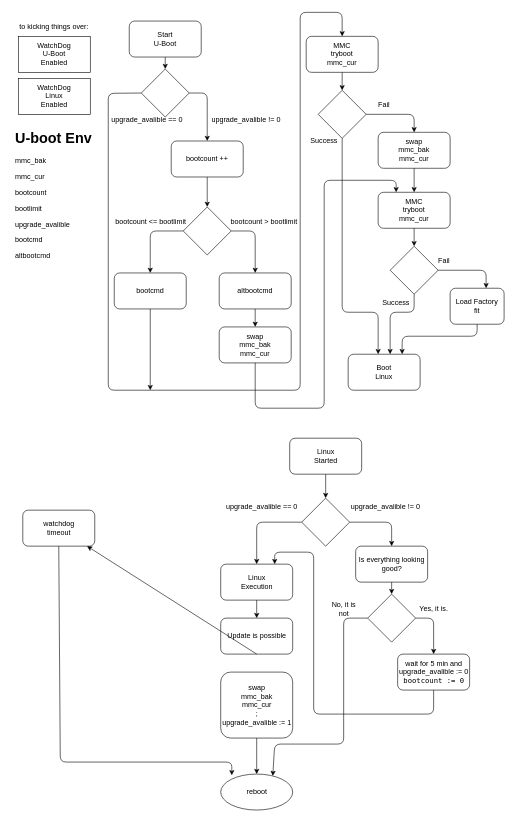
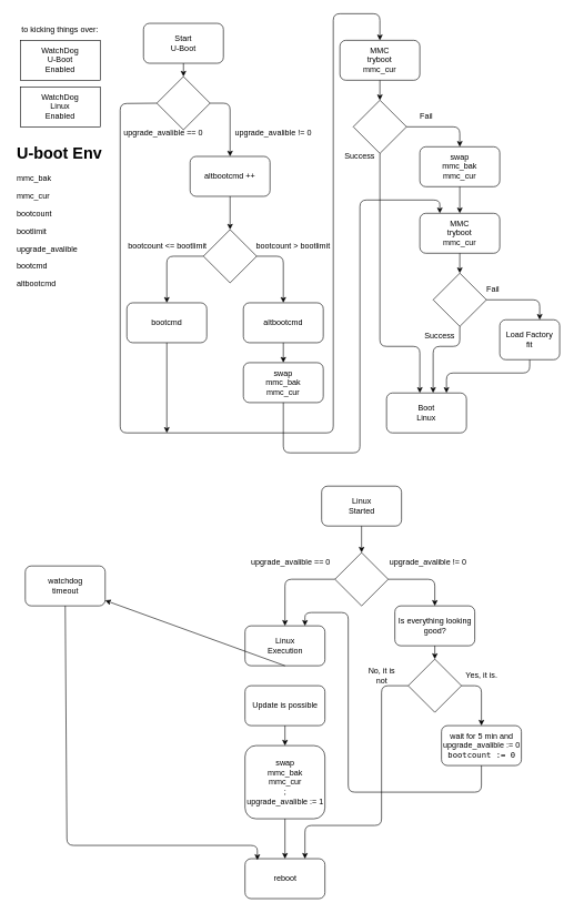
  <mxCell id="0" />
  <mxCell id="1" parent="0" />
  <mxCell id="2" value="WatchDog&lt;br&gt;U-Boot&lt;br&gt;Enabled" style="rounded=0;whiteSpace=wrap;html=1;" vertex="1" parent="1"><mxGeometry x="30" y="60" width="120" height="60" as="geometry" /></mxCell>
  <mxCell id="3" value="WatchDog&lt;br&gt;Linux&lt;br&gt;Enabled" style="rounded=0;whiteSpace=wrap;html=1;" vertex="1" parent="1"><mxGeometry x="30" y="130" width="120" height="60" as="geometry" /></mxCell>
  <mxCell id="4" value="MMC&lt;br&gt;tryboot&lt;br&gt;mmc_cur" style="rounded=1;whiteSpace=wrap;html=1;" vertex="1" parent="1"><mxGeometry x="510" y="60" width="120" height="60" as="geometry" /></mxCell>
  <mxCell id="5" value="&lt;h1&gt;U-boot Env&lt;/h1&gt;&lt;p&gt;mmc_bak&lt;br&gt;&lt;/p&gt;&lt;p&gt;mmc_cur&lt;br&gt;&lt;/p&gt;&lt;p&gt;bootcount&lt;/p&gt;&lt;p&gt;bootlimit&lt;/p&gt;&lt;p&gt;upgrade_avalible&lt;/p&gt;&lt;p&gt;bootcmd&lt;/p&gt;&lt;p&gt;altbootcmd&lt;/p&gt;" style="text;html=1;strokeColor=none;fillColor=none;spacing=5;spacingTop=-20;whiteSpace=wrap;overflow=hidden;rounded=0;" vertex="1" parent="1"><mxGeometry y="210" width="150" height="280" as="geometry" x="20" /></mxCell>
  <mxCell id="6" value="" style="rhombus;whiteSpace=wrap;html=1;" vertex="1" parent="1"><mxGeometry x="530" y="150" width="80" height="80" as="geometry" /></mxCell>
  <mxCell id="7" value="swap&lt;br&gt;&lt;span style=&quot;text-align: left;&quot;&gt;mmc_bak&lt;br&gt;&lt;/span&gt;&lt;span style=&quot;text-align: left;&quot;&gt;mmc_cur&lt;/span&gt;&lt;span style=&quot;text-align: left;&quot;&gt;&lt;br&gt;&lt;/span&gt;" style="rounded=1;whiteSpace=wrap;html=1;" vertex="1" parent="1"><mxGeometry x="630" y="220" width="120" height="60" as="geometry" /></mxCell>
  <mxCell id="8" value="" style="endArrow=classic;html=1;entryX=0.5;entryY=0;entryDx=0;entryDy=0;exitX=0.5;exitY=1;exitDx=0;exitDy=0;" edge="1" parent="1" source="4" target="6"><mxGeometry width="50" height="50" relative="1" as="geometry"><mxPoint x="600" y="220" as="sourcePoint" /><mxPoint x="650" y="170" as="targetPoint" /></mxGeometry></mxCell>
  <mxCell id="9" value="" style="endArrow=classic;html=1;entryX=0.5;entryY=0;entryDx=0;entryDy=0;exitX=1;exitY=0.5;exitDx=0;exitDy=0;" edge="1" parent="1" source="6" target="7"><mxGeometry width="50" height="50" relative="1" as="geometry"><mxPoint x="620" y="280" as="sourcePoint" /><mxPoint x="670" y="230" as="targetPoint" /><Array as="points"><mxPoint x="690" y="190" /></Array></mxGeometry></mxCell>
  <mxCell id="10" value="Fail" style="text;html=1;strokeColor=none;fillColor=none;align=center;verticalAlign=middle;whiteSpace=wrap;rounded=0;" vertex="1" parent="1"><mxGeometry x="610" y="160" width="60" height="30" as="geometry" /></mxCell>
  <mxCell id="11" value="Load Factory&lt;br&gt;fit" style="rounded=1;whiteSpace=wrap;html=1;" vertex="1" parent="1"><mxGeometry x="750" y="480" width="90" height="60" as="geometry" /></mxCell>
  <mxCell id="12" value="MMC&lt;br&gt;tryboot&lt;br&gt;mmc_cur" style="rounded=1;whiteSpace=wrap;html=1;" vertex="1" parent="1"><mxGeometry x="630" y="320" width="120" height="60" as="geometry" /></mxCell>
  <mxCell id="13" value="" style="rhombus;whiteSpace=wrap;html=1;" vertex="1" parent="1"><mxGeometry x="650" y="410" width="80" height="80" as="geometry" /></mxCell>
  <mxCell id="14" value="" style="endArrow=classic;html=1;entryX=0.5;entryY=0;entryDx=0;entryDy=0;exitX=0.5;exitY=1;exitDx=0;exitDy=0;" edge="1" parent="1" source="12" target="13"><mxGeometry width="50" height="50" relative="1" as="geometry"><mxPoint x="720" y="480" as="sourcePoint" /><mxPoint x="770" y="430" as="targetPoint" /></mxGeometry></mxCell>
  <mxCell id="15" value="" style="endArrow=classic;html=1;entryX=0.5;entryY=0;entryDx=0;entryDy=0;exitX=1;exitY=0.5;exitDx=0;exitDy=0;" edge="1" parent="1" source="13"><mxGeometry width="50" height="50" relative="1" as="geometry"><mxPoint x="740" y="540" as="sourcePoint" /><mxPoint x="810" y="480" as="targetPoint" /><Array as="points"><mxPoint x="810" y="450" /></Array></mxGeometry></mxCell>
  <mxCell id="16" value="Fail" style="text;html=1;strokeColor=none;fillColor=none;align=center;verticalAlign=middle;whiteSpace=wrap;rounded=0;" vertex="1" parent="1"><mxGeometry x="710" y="420" width="60" height="30" as="geometry" /></mxCell>
  <mxCell id="17" value="Boot&lt;br&gt;Linux" style="rounded=1;whiteSpace=wrap;html=1;" vertex="1" parent="1"><mxGeometry x="580" y="590" width="120" height="60" as="geometry" /></mxCell>
  <mxCell id="18" value="" style="endArrow=classic;html=1;entryX=0.583;entryY=0;entryDx=0;entryDy=0;exitX=0.5;exitY=1;exitDx=0;exitDy=0;exitPerimeter=0;entryPerimeter=0;" edge="1" parent="1" source="13" target="17"><mxGeometry width="50" height="50" relative="1" as="geometry"><mxPoint x="690" y="500" as="sourcePoint" /><mxPoint x="610" y="450" as="targetPoint" /><Array as="points"><mxPoint x="690" y="520" /><mxPoint x="650" y="520" /></Array></mxGeometry></mxCell>
  <mxCell id="19" value="Success" style="text;html=1;strokeColor=none;fillColor=none;align=center;verticalAlign=middle;whiteSpace=wrap;rounded=0;" vertex="1" parent="1"><mxGeometry x="630" y="490" width="60" height="30" as="geometry" /></mxCell>
  <mxCell id="20" value="to kicking things over:" style="text;html=1;strokeColor=none;fillColor=none;align=left;verticalAlign=middle;whiteSpace=wrap;rounded=0;" vertex="1" parent="1"><mxGeometry x="30" y="30" width="120" height="30" as="geometry" /></mxCell>
  <mxCell id="21" value="" style="endArrow=classic;html=1;exitX=0.5;exitY=1;exitDx=0;exitDy=0;" edge="1" parent="1" source="6"><mxGeometry width="50" height="50" relative="1" as="geometry"><mxPoint x="530" y="420" as="sourcePoint" /><mxPoint x="630" y="590" as="targetPoint" /><Array as="points"><mxPoint x="570" y="520" /><mxPoint x="630" y="520" /></Array></mxGeometry></mxCell>
  <mxCell id="22" value="Success" style="text;html=1;strokeColor=none;fillColor=none;align=center;verticalAlign=middle;whiteSpace=wrap;rounded=0;" vertex="1" parent="1"><mxGeometry x="510" y="220" width="60" height="30" as="geometry" /></mxCell>
  <mxCell id="23" value="" style="endArrow=classic;html=1;entryX=0.5;entryY=0;entryDx=0;entryDy=0;exitX=0.5;exitY=1;exitDx=0;exitDy=0;" edge="1" parent="1" source="7" target="12"><mxGeometry width="50" height="50" relative="1" as="geometry"><mxPoint x="620" y="440" as="sourcePoint" /><mxPoint x="670" y="390" as="targetPoint" /></mxGeometry></mxCell>
  <mxCell id="24" value="" style="endArrow=classic;html=1;entryX=0.75;entryY=0;entryDx=0;entryDy=0;exitX=0.5;exitY=1;exitDx=0;exitDy=0;" edge="1" parent="1" source="11" target="17"><mxGeometry width="50" height="50" relative="1" as="geometry"><mxPoint x="620" y="440" as="sourcePoint" /><mxPoint x="670" y="390" as="targetPoint" /><Array as="points"><mxPoint x="795" y="560" /><mxPoint x="670" y="560" /></Array></mxGeometry></mxCell>
  <mxCell id="25" value="" style="rhombus;whiteSpace=wrap;html=1;" vertex="1" parent="1"><mxGeometry x="235" y="114.5" width="80" height="80" as="geometry" /></mxCell>
  <mxCell id="26" value="Start&lt;br&gt;U-Boot" style="rounded=1;whiteSpace=wrap;html=1;" vertex="1" parent="1"><mxGeometry x="215" y="34.5" width="120" height="60" as="geometry" /></mxCell>
- <mxCell id="27" value="bootcount ++" style="rounded=1;whiteSpace=wrap;html=1;" vertex="1" parent="1"><mxGeometry x="285" y="234.5" width="120" height="60" as="geometry" /></mxCell>
+ <mxCell id="27" value="altbootcmd ++" style="rounded=1;whiteSpace=wrap;html=1;" vertex="1" parent="1"><mxGeometry x="285" y="234.5" width="120" height="60" as="geometry" /></mxCell>
  <mxCell id="28" value="&lt;span style=&quot;text-align: left;&quot;&gt;upgrade_avalible != 0&lt;/span&gt;" style="text;html=1;strokeColor=none;fillColor=none;align=center;verticalAlign=middle;whiteSpace=wrap;rounded=0;" vertex="1" parent="1"><mxGeometry x="345" y="184.5" width="130" height="30" as="geometry" /></mxCell>
  <mxCell id="29" value="" style="endArrow=classic;html=1;exitX=0.5;exitY=1;exitDx=0;exitDy=0;" edge="1" parent="1" source="26" target="25"><mxGeometry width="50" height="50" relative="1" as="geometry"><mxPoint x="465" y="414.5" as="sourcePoint" /><mxPoint x="515" y="364.5" as="targetPoint" /></mxGeometry></mxCell>
  <mxCell id="30" value="" style="endArrow=classic;html=1;exitX=1;exitY=0.5;exitDx=0;exitDy=0;" edge="1" parent="1" source="25" target="27"><mxGeometry width="50" height="50" relative="1" as="geometry"><mxPoint x="465" y="414.5" as="sourcePoint" /><mxPoint x="515" y="364.5" as="targetPoint" /><Array as="points"><mxPoint x="345" y="154.5" /></Array></mxGeometry></mxCell>
  <mxCell id="31" value="" style="rhombus;whiteSpace=wrap;html=1;" vertex="1" parent="1"><mxGeometry x="305" y="344.5" width="80" height="80" as="geometry" /></mxCell>
  <mxCell id="32" value="" style="endArrow=classic;html=1;exitX=0.5;exitY=1;exitDx=0;exitDy=0;entryX=0.5;entryY=0;entryDx=0;entryDy=0;" edge="1" parent="1" source="27" target="31"><mxGeometry width="50" height="50" relative="1" as="geometry"><mxPoint x="465" y="414.5" as="sourcePoint" /><mxPoint x="515" y="364.5" as="targetPoint" /></mxGeometry></mxCell>
  <mxCell id="33" value="&lt;span style=&quot;text-align: left;&quot;&gt;bootcount &amp;gt; bootlimit&lt;/span&gt;" style="text;html=1;strokeColor=none;fillColor=none;align=center;verticalAlign=middle;whiteSpace=wrap;rounded=0;" vertex="1" parent="1"><mxGeometry x="375" y="354.5" width="130" height="30" as="geometry" /></mxCell>
  <mxCell id="34" value="swap&lt;br&gt;&lt;span style=&quot;text-align: left;&quot;&gt;mmc_bak&lt;br&gt;&lt;/span&gt;&lt;span style=&quot;text-align: left;&quot;&gt;mmc_cur&lt;/span&gt;&lt;span style=&quot;text-align: left;&quot;&gt;&lt;br&gt;&lt;/span&gt;" style="rounded=1;whiteSpace=wrap;html=1;" vertex="1" parent="1"><mxGeometry x="365" y="544.5" width="120" height="60" as="geometry" /></mxCell>
  <mxCell id="35" value="&lt;span style=&quot;text-align: left;&quot;&gt;altbootcmd&lt;br&gt;&lt;/span&gt;" style="rounded=1;whiteSpace=wrap;html=1;" vertex="1" parent="1"><mxGeometry x="365" y="454.5" width="120" height="60" as="geometry" /></mxCell>
  <mxCell id="36" value="" style="endArrow=classic;html=1;exitX=1;exitY=0.5;exitDx=0;exitDy=0;entryX=0.5;entryY=0;entryDx=0;entryDy=0;" edge="1" parent="1" source="31" target="35"><mxGeometry width="50" height="50" relative="1" as="geometry"><mxPoint x="465" y="424.5" as="sourcePoint" /><mxPoint x="515" y="374.5" as="targetPoint" /><Array as="points"><mxPoint x="425" y="384.5" /></Array></mxGeometry></mxCell>
  <mxCell id="37" value="" style="endArrow=classic;html=1;exitX=0.5;exitY=1;exitDx=0;exitDy=0;entryX=0.5;entryY=0;entryDx=0;entryDy=0;" edge="1" parent="1" source="35" target="34"><mxGeometry width="50" height="50" relative="1" as="geometry"><mxPoint x="465" y="424.5" as="sourcePoint" /><mxPoint x="515" y="374.5" as="targetPoint" /></mxGeometry></mxCell>
  <mxCell id="38" value="&lt;span style=&quot;font-family: Helvetica; font-size: 12px; font-style: normal; font-variant-ligatures: normal; font-variant-caps: normal; font-weight: 400; letter-spacing: normal; orphans: 2; text-align: left; text-indent: 0px; text-transform: none; widows: 2; word-spacing: 0px; -webkit-text-stroke-width: 0px; text-decoration-thickness: initial; text-decoration-style: initial; text-decoration-color: initial; float: none; display: inline !important;&quot;&gt;bootcount &amp;lt;= bootlimit&lt;/span&gt;" style="text;whiteSpace=wrap;html=1;fontColor=default;" vertex="1" parent="1"><mxGeometry x="190" y="354.5" width="140" height="40" as="geometry" /></mxCell>
  <mxCell id="39" value="bootcmd" style="rounded=1;whiteSpace=wrap;html=1;" vertex="1" parent="1"><mxGeometry x="190" y="454.5" width="120" height="60" as="geometry" /></mxCell>
  <mxCell id="40" value="" style="endArrow=classic;html=1;entryX=0.5;entryY=0;entryDx=0;entryDy=0;exitX=0;exitY=0.5;exitDx=0;exitDy=0;" edge="1" parent="1" source="31" target="39"><mxGeometry width="50" height="50" relative="1" as="geometry"><mxPoint x="295" y="384.5" as="sourcePoint" /><mxPoint x="515" y="384.5" as="targetPoint" /><Array as="points"><mxPoint x="250" y="384.5" /></Array></mxGeometry></mxCell>
  <mxCell id="41" value="" style="endArrow=classic;html=1;exitX=0;exitY=0.5;exitDx=0;exitDy=0;entryX=0.5;entryY=0;entryDx=0;entryDy=0;" edge="1" parent="1" source="25" target="4"><mxGeometry width="50" height="50" relative="1" as="geometry"><mxPoint x="470" y="330" as="sourcePoint" /><mxPoint x="520" y="280" as="targetPoint" /><Array as="points"><mxPoint x="180" y="155" /><mxPoint x="180" y="650" /><mxPoint x="500" y="650" /><mxPoint x="500" y="20" /><mxPoint x="570" y="20" /></Array></mxGeometry></mxCell>
  <mxCell id="42" value="&lt;span style=&quot;text-align: left;&quot;&gt;upgrade_avalible ==&amp;nbsp;0&lt;/span&gt;" style="text;html=1;strokeColor=none;fillColor=none;align=center;verticalAlign=middle;whiteSpace=wrap;rounded=0;" vertex="1" parent="1"><mxGeometry x="180" y="184.5" width="130" height="30" as="geometry" /></mxCell>
  <mxCell id="43" value="" style="endArrow=classic;html=1;exitX=0.5;exitY=1;exitDx=0;exitDy=0;" edge="1" parent="1" source="39"><mxGeometry width="50" height="50" relative="1" as="geometry"><mxPoint x="475" y="304.5" as="sourcePoint" /><mxPoint x="250" y="650" as="targetPoint" /></mxGeometry></mxCell>
  <mxCell id="44" value="" style="endArrow=classic;html=1;exitX=0.5;exitY=1;exitDx=0;exitDy=0;entryX=0.25;entryY=0;entryDx=0;entryDy=0;" edge="1" parent="1" source="34" target="12"><mxGeometry width="50" height="50" relative="1" as="geometry"><mxPoint x="475" y="424.5" as="sourcePoint" /><mxPoint x="425" y="700" as="targetPoint" /><Array as="points"><mxPoint x="425" y="680" /><mxPoint x="540" y="680" /><mxPoint x="540" y="300" /><mxPoint x="660" y="300" /></Array></mxGeometry></mxCell>
  <mxCell id="45" value="Linux&lt;br&gt;Execution" style="rounded=1;whiteSpace=wrap;html=1;" vertex="1" parent="1"><mxGeometry x="367.5" y="940" width="120" height="60" as="geometry" /></mxCell>
  <mxCell id="46" value="swap&lt;br&gt;&lt;span style=&quot;text-align: left;&quot;&gt;mmc_bak&lt;br&gt;&lt;/span&gt;&lt;span style=&quot;text-align: left;&quot;&gt;mmc_cur&lt;br&gt;;&lt;br&gt;&lt;/span&gt;&lt;span style=&quot;text-align: left;&quot;&gt;upgrade_avalible := 1&lt;/span&gt;&lt;span style=&quot;text-align: left;&quot;&gt;&lt;br&gt;&lt;/span&gt;" style="rounded=1;whiteSpace=wrap;html=1;" vertex="1" parent="1"><mxGeometry x="367.5" y="1120" width="120" height="110" as="geometry" /></mxCell>
  <mxCell id="47" value="Update is possible" style="rounded=1;whiteSpace=wrap;html=1;" vertex="1" parent="1"><mxGeometry x="367.5" y="1030" width="120" height="60" as="geometry" /></mxCell>
  <mxCell id="48" value="&lt;span style=&quot;text-align: left;&quot;&gt;wait for 5 min and&lt;br&gt;upgrade_avalible := 0&lt;br&gt;&lt;/span&gt;&lt;code style=&quot;&quot; class=&quot;docutils literal notranslate&quot;&gt;&lt;span style=&quot;&quot; class=&quot;pre&quot;&gt;bootcount := 0&lt;/span&gt;&lt;/code&gt;&lt;span style=&quot;text-align: left;&quot;&gt;&lt;br&gt;&lt;/span&gt;" style="rounded=1;whiteSpace=wrap;html=1;" vertex="1" parent="1"><mxGeometry x="662.5" y="1090" width="120" height="60" as="geometry" /></mxCell>
  <mxCell id="49" value="watchdog&lt;br&gt;timeout" style="rounded=1;whiteSpace=wrap;html=1;" vertex="1" parent="1"><mxGeometry x="37.5" y="850" width="120" height="60" as="geometry" /></mxCell>
  <mxCell id="50" value="" style="rhombus;whiteSpace=wrap;html=1;" vertex="1" parent="1"><mxGeometry x="502.5" y="830" width="80" height="80" as="geometry" /></mxCell>
  <mxCell id="51" value="&lt;span style=&quot;font-family: Helvetica; font-size: 12px; font-style: normal; font-variant-ligatures: normal; font-variant-caps: normal; font-weight: 400; letter-spacing: normal; orphans: 2; text-align: left; text-indent: 0px; text-transform: none; widows: 2; word-spacing: 0px; -webkit-text-stroke-width: 0px; text-decoration-thickness: initial; text-decoration-style: initial; text-decoration-color: initial; float: none; display: inline !important;&quot;&gt;upgrade_avalible != 0&lt;/span&gt;" style="text;whiteSpace=wrap;html=1;fontColor=default;" vertex="1" parent="1"><mxGeometry x="582.5" y="830" width="155" height="40" as="geometry" /></mxCell>
  <mxCell id="52" value="Linux&lt;br&gt;Started" style="rounded=1;whiteSpace=wrap;html=1;" vertex="1" parent="1"><mxGeometry x="482.5" y="730" width="120" height="60" as="geometry" /></mxCell>
  <mxCell id="53" value="" style="rhombus;whiteSpace=wrap;html=1;" vertex="1" parent="1"><mxGeometry x="612.5" y="990" width="80" height="80" as="geometry" /></mxCell>
  <mxCell id="54" value="&lt;span style=&quot;text-align: left;&quot;&gt;Is everything looking good?&lt;/span&gt;" style="rounded=1;whiteSpace=wrap;html=1;" vertex="1" parent="1"><mxGeometry x="592.5" y="910" width="120" height="60" as="geometry" /></mxCell>
  <mxCell id="55" value="" style="endArrow=classic;html=1;entryX=0.5;entryY=0;entryDx=0;entryDy=0;exitX=1;exitY=0.5;exitDx=0;exitDy=0;" edge="1" parent="1" source="53" target="48"><mxGeometry width="50" height="50" relative="1" as="geometry"><mxPoint x="472.5" y="1110" as="sourcePoint" /><mxPoint x="522.5" y="1060" as="targetPoint" /><Array as="points"><mxPoint x="722.5" y="1030" /></Array></mxGeometry></mxCell>
  <mxCell id="56" value="" style="endArrow=classic;html=1;entryX=0.5;entryY=0;entryDx=0;entryDy=0;exitX=0.5;exitY=1;exitDx=0;exitDy=0;" edge="1" parent="1" source="54" target="53"><mxGeometry width="50" height="50" relative="1" as="geometry"><mxPoint x="472.5" y="1110" as="sourcePoint" /><mxPoint x="522.5" y="1060" as="targetPoint" /></mxGeometry></mxCell>
  <mxCell id="57" value="" style="endArrow=classic;html=1;exitX=1;exitY=0.5;exitDx=0;exitDy=0;entryX=0.5;entryY=0;entryDx=0;entryDy=0;" edge="1" parent="1" source="50" target="54"><mxGeometry width="50" height="50" relative="1" as="geometry"><mxPoint x="472.5" y="1110" as="sourcePoint" /><mxPoint x="522.5" y="1060" as="targetPoint" /><Array as="points"><mxPoint x="652.5" y="870" /></Array></mxGeometry></mxCell>
  <mxCell id="58" value="" style="endArrow=classic;html=1;entryX=0.5;entryY=0;entryDx=0;entryDy=0;exitX=0;exitY=0.5;exitDx=0;exitDy=0;" edge="1" parent="1" source="50" target="45"><mxGeometry width="50" height="50" relative="1" as="geometry"><mxPoint x="472.5" y="1110" as="sourcePoint" /><mxPoint x="522.5" y="1060" as="targetPoint" /><Array as="points"><mxPoint x="427.5" y="870" /></Array></mxGeometry></mxCell>
  <mxCell id="59" value="Yes, it is." style="text;html=1;strokeColor=none;fillColor=none;align=center;verticalAlign=middle;whiteSpace=wrap;rounded=0;fillStyle=solid;" vertex="1" parent="1"><mxGeometry x="692.5" y="1000" width="60" height="30" as="geometry" /></mxCell>
  <mxCell id="60" value="&lt;span style=&quot;font-family: Helvetica; font-size: 12px; font-style: normal; font-variant-ligatures: normal; font-variant-caps: normal; font-weight: 400; letter-spacing: normal; orphans: 2; text-align: left; text-indent: 0px; text-transform: none; widows: 2; word-spacing: 0px; -webkit-text-stroke-width: 0px; text-decoration-thickness: initial; text-decoration-style: initial; text-decoration-color: initial; float: none; display: inline !important;&quot;&gt;upgrade_avalible == 0&lt;/span&gt;" style="text;whiteSpace=wrap;html=1;fontColor=default;" vertex="1" parent="1"><mxGeometry x="375" y="830" width="155" height="40" as="geometry" /></mxCell>
- <mxCell id="61" value="" style="endArrow=classic;html=1;entryX=0.5;entryY=0;entryDx=0;entryDy=0;exitX=0.5;exitY=1;exitDx=0;exitDy=0;" edge="1" parent="1" source="45" target="47"><mxGeometry width="50" height="50" relative="1" as="geometry"><mxPoint x="472.5" y="980" as="sourcePoint" /><mxPoint x="522.5" y="930" as="targetPoint" /></mxGeometry></mxCell>
- <mxCell id="62" value="" style="endArrow=classic;html=1;exitX=0.5;exitY=1;exitDx=0;exitDy=0;" edge="1" parent="1" source="47" target="49"><mxGeometry width="50" height="50" relative="1" as="geometry"><mxPoint x="472.5" y="980" as="sourcePoint" /><mxPoint x="522.5" y="930" as="targetPoint" /></mxGeometry></mxCell>
+ <mxCell id="61" value="" style="endArrow=classic;html=1;exitX=0.5;exitY=1;exitDx=0;exitDy=0;" edge="1" parent="1" source="45" target="49"><mxGeometry width="50" height="50" relative="1" as="geometry"><mxPoint x="472.5" y="980" as="sourcePoint" /><mxPoint x="522.5" y="930" as="targetPoint" /></mxGeometry></mxCell>
+ <mxCell id="62" value="" style="endArrow=classic;html=1;entryX=0.5;entryY=0;entryDx=0;entryDy=0;exitX=0.5;exitY=1;exitDx=0;exitDy=0;" edge="1" parent="1" source="47" target="46"><mxGeometry width="50" height="50" relative="1" as="geometry"><mxPoint x="472.5" y="980" as="sourcePoint" /><mxPoint x="522.5" y="930" as="targetPoint" /></mxGeometry></mxCell>
  <mxCell id="63" value="" style="endArrow=classic;html=1;exitX=0.5;exitY=1;exitDx=0;exitDy=0;entryX=0.75;entryY=0;entryDx=0;entryDy=0;" edge="1" parent="1" source="48" target="45"><mxGeometry width="50" height="50" relative="1" as="geometry"><mxPoint x="472.5" y="1100" as="sourcePoint" /><mxPoint x="522.5" y="1050" as="targetPoint" /><Array as="points"><mxPoint x="722.5" y="1190" /><mxPoint x="522.5" y="1190" /><mxPoint x="522.5" y="920" /><mxPoint x="457.5" y="920" /></Array></mxGeometry></mxCell>
- <mxCell id="64" value="&lt;span style=&quot;text-align: left;&quot;&gt;reboot&lt;/span&gt;" style="ellipse;whiteSpace=wrap;html=1;" vertex="1" parent="1"><mxGeometry x="367.5" y="1290" width="120" height="60" as="geometry" /></mxCell>
+ <mxCell id="64" value="&lt;span style=&quot;text-align: left;&quot;&gt;reboot&lt;/span&gt;" style="rounded=1;whiteSpace=wrap;html=1;" vertex="1" parent="1"><mxGeometry x="367.5" y="1290" width="120" height="60" as="geometry" /></mxCell>
  <mxCell id="65" value="" style="endArrow=classic;html=1;exitX=0.5;exitY=1;exitDx=0;exitDy=0;" edge="1" parent="1" source="46" target="64"><mxGeometry width="50" height="50" relative="1" as="geometry"><mxPoint x="472.5" y="1110" as="sourcePoint" /><mxPoint x="522.5" y="1060" as="targetPoint" /></mxGeometry></mxCell>
  <mxCell id="66" value="" style="endArrow=classic;html=1;exitX=0;exitY=0.5;exitDx=0;exitDy=0;entryX=0.75;entryY=0;entryDx=0;entryDy=0;" edge="1" parent="1" source="53" target="64"><mxGeometry width="50" height="50" relative="1" as="geometry"><mxPoint x="472.5" y="1110" as="sourcePoint" /><mxPoint x="522.5" y="1060" as="targetPoint" /><Array as="points"><mxPoint x="572.5" y="1030" /><mxPoint x="572.5" y="1240" /><mxPoint x="457.5" y="1240" /></Array></mxGeometry></mxCell>
  <mxCell id="67" value="No, it is not" style="text;html=1;strokeColor=none;fillColor=none;align=center;verticalAlign=middle;whiteSpace=wrap;rounded=0;fillStyle=solid;" vertex="1" parent="1"><mxGeometry x="542.5" y="1000" width="60" height="30" as="geometry" /></mxCell>
  <mxCell id="68" value="" style="endArrow=classic;html=1;exitX=0.5;exitY=1;exitDx=0;exitDy=0;entryX=0.154;entryY=0.033;entryDx=0;entryDy=0;entryPerimeter=0;" edge="1" parent="1" source="49" target="64"><mxGeometry width="50" height="50" relative="1" as="geometry"><mxPoint x="470" y="1150" as="sourcePoint" /><mxPoint x="520" y="1100" as="targetPoint" /><Array as="points"><mxPoint x="100" y="1270" /><mxPoint x="386" y="1270" /></Array></mxGeometry></mxCell>
  <mxCell id="69" value="" style="endArrow=classic;html=1;entryX=0.5;entryY=0;entryDx=0;entryDy=0;exitX=0.5;exitY=1;exitDx=0;exitDy=0;" edge="1" parent="1" source="52" target="50"><mxGeometry width="50" height="50" relative="1" as="geometry"><mxPoint x="470" y="1030" as="sourcePoint" /><mxPoint x="520" y="980" as="targetPoint" /></mxGeometry></mxCell>
